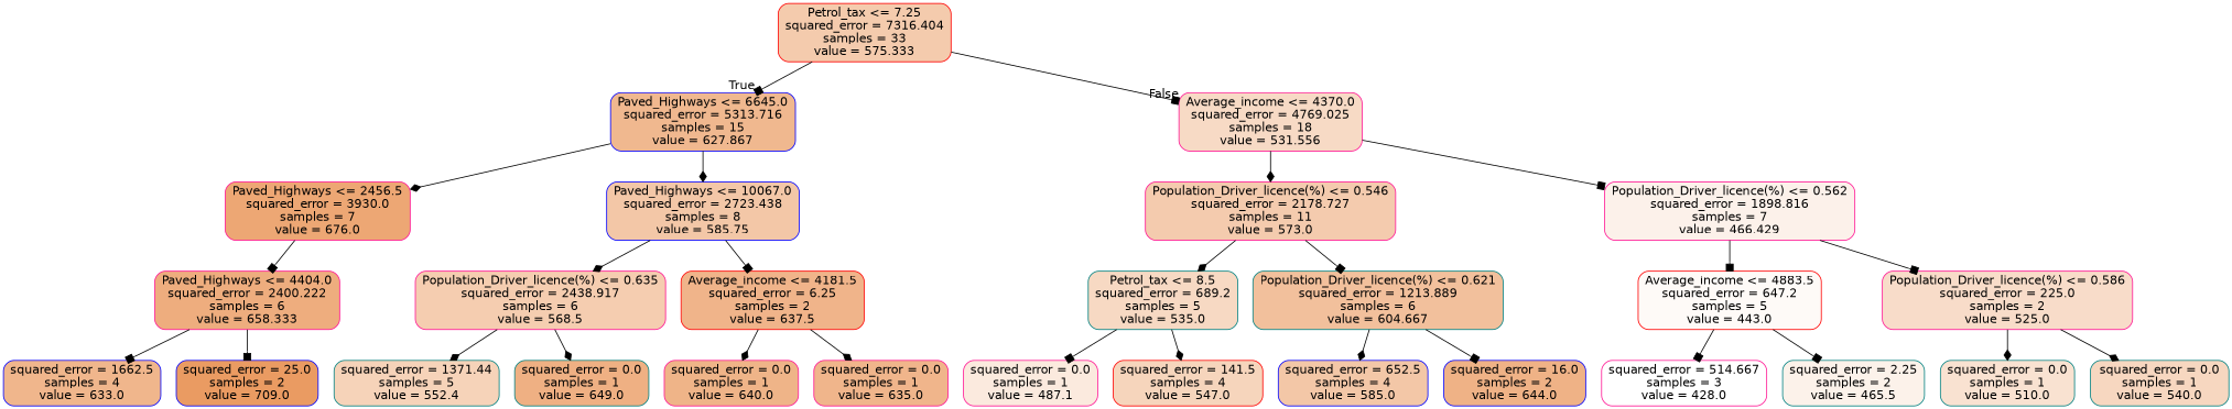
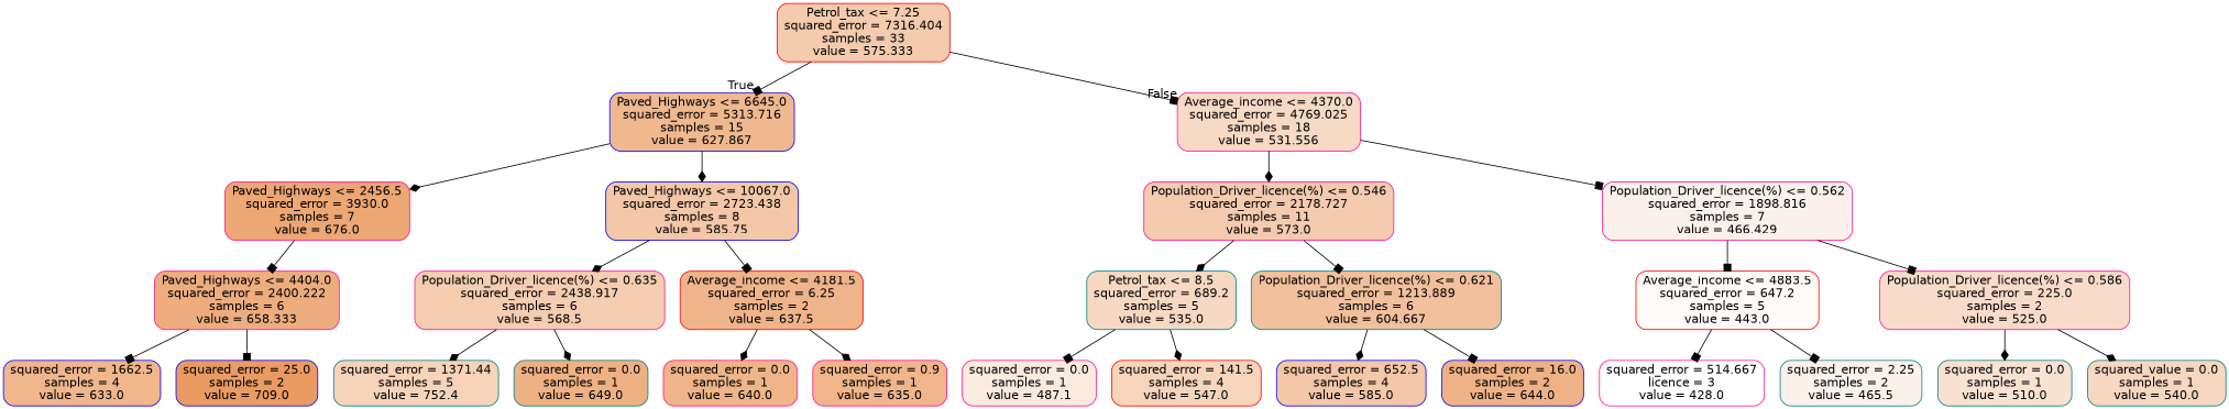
  digraph {
    node [color=deeppink fillcolor="#f3c7a7" fontname=helvetica shape=box style="filled, rounded"]
    edge [arrowhead=box fontname=helvetica]
    n1 [color=red fillcolor="#f4cbad" label="Petrol_tax <= 7.25\nsquared_error = 7316.404\nsamples = 33\nvalue = 575.333"]
    n2 [color=blue fillcolor="#f0b88f" label="Paved_Highways <= 6645.0\nsquared_error = 5313.716\nsamples = 15\nvalue = 627.867"]
    n3 [fillcolor="#f7dac5" label="Average_income <= 4370.0\nsquared_error = 4769.025\nsamples = 18\nvalue = 531.556"]
    n4 [fillcolor="#eda774" label="Paved_Highways <= 2456.5\nsquared_error = 3930.0\nsamples = 7\nvalue = 676.0"]
    n5 [color=blue label="Paved_Highways <= 10067.0\nsquared_error = 2723.438\nsamples = 8\nvalue = 585.75"]
    n6 [fillcolor="#f4cbae" label="Population_Driver_licence(%) <= 0.546\nsquared_error = 2178.727\nsamples = 11\nvalue = 573.0"]
    n7 [fillcolor="#fcf1ea" label="Population_Driver_licence(%) <= 0.562\nsquared_error = 1898.816\nsamples = 7\nvalue = 466.429"]
    n8 [fillcolor="#eead7e" label="Paved_Highways <= 4404.0\nsquared_error = 2400.222\nsamples = 6\nvalue = 658.333"]
    n9 [fillcolor="#f5cdb0" label="Population_Driver_licence(%) <= 0.635\nsquared_error = 2438.917\nsamples = 6\nvalue = 568.5"]
    n10 [color=red fillcolor="#f0b48a" label="Average_income <= 4181.5\nsquared_error = 6.25\nsamples = 2\nvalue = 637.5"]
    n11 [color=blue fillcolor="#f0b68c" label="squared_error = 1662.5\nsamples = 4\nvalue = 633.0"]
    n12 [color=blue fillcolor="#ea9b62" label="squared_error = 25.0\nsamples = 2\nvalue = 709.0"]
-   n13 [color=teal fillcolor="#f6d3b9" label="squared_error = 1371.44\nsamples = 5\nvalue = 552.4"]
+   n13 [color=teal fillcolor="#f6d3b9" label="squared_error = 1371.44\nsamples = 5\nvalue = 752.4"]
    n14 [color=teal fillcolor="#efb083" label="squared_error = 0.0\nsamples = 1\nvalue = 649.0"]
    n15 [fillcolor="#efb488" label="squared_error = 0.0\nsamples = 1\nvalue = 640.0"]
-   n16 [fillcolor="#f0b58b" label="squared_error = 0.0\nsamples = 1\nvalue = 635.0"]
+   n16 [fillcolor="#f0b58b" label="squared_error = 0.9\nsamples = 1\nvalue = 635.0"]
    n17 [color=teal fillcolor="#f7d9c3" label="Petrol_tax <= 8.5\nsquared_error = 689.2\nsamples = 5\nvalue = 535.0"]
    n18 [color=teal fillcolor="#f2c09c" label="Population_Driver_licence(%) <= 0.621\nsquared_error = 1213.889\nsamples = 6\nvalue = 604.667"]
    n19 [color=red fillcolor="#fefaf7" label="Average_income <= 4883.5\nsquared_error = 647.2\nsamples = 5\nvalue = 443.0"]
    n20 [fillcolor="#f8dcc9" label="Population_Driver_licence(%) <= 0.586\nsquared_error = 225.0\nsamples = 2\nvalue = 525.0"]
    n21 [fillcolor="#fbeade" label="squared_error = 0.0\nsamples = 1\nvalue = 487.1"]
    n22 [color=red fillcolor="#f6d5bc" label="squared_error = 141.5\nsamples = 4\nvalue = 547.0"]
    n23 [color=blue label="squared_error = 652.5\nsamples = 4\nvalue = 585.0"]
    n24 [color=blue fillcolor="#efb286" label="squared_error = 16.0\nsamples = 2\nvalue = 644.0"]
-   n25 [fillcolor="#ffffff" label="squared_error = 514.667\nsamples = 3\nvalue = 428.0"]
+   n25 [fillcolor="#ffffff" label="squared_error = 514.667\nlicence = 3\nvalue = 428.0"]
    n26 [color=teal fillcolor="#fcf2ea" label="squared_error = 2.25\nsamples = 2\nvalue = 465.5"]
    n27 [color=teal fillcolor="#f9e2d1" label="squared_error = 0.0\nsamples = 1\nvalue = 510.0"]
-   n28 [color=teal fillcolor="#f7d7c0" label="squared_error = 0.0\nsamples = 1\nvalue = 540.0"]
+   n28 [color=teal fillcolor="#f7d7c0" label="squared_value = 0.0\nsamples = 1\nvalue = 540.0"]
    n1 -> n2 [headlabel=True labelangle=45 labeldistance=2.5]
    n1 -> n3 [headlabel=False labelangle=-45 labeldistance=2.5]
    n2 -> n4 [arrowhead=diamond]
    n2 -> n5 [arrowhead=diamond]
    n3 -> n6 [arrowhead=diamond]
    n3 -> n7
    n4 -> n8
    n5 -> n9 [arrowhead=diamond]
    n5 -> n10
    n6 -> n17 [arrowhead=diamond]
    n6 -> n18
    n7 -> n19
    n7 -> n20
    n8 -> n11
    n8 -> n12
    n9 -> n13 [arrowhead=diamond]
    n9 -> n14 [arrowhead=diamond]
    n10 -> n15 [arrowhead=diamond]
    n10 -> n16 [arrowhead=diamond]
    n17 -> n21
    n17 -> n22 [arrowhead=diamond]
    n18 -> n23 [arrowhead=diamond]
    n18 -> n24
    n19 -> n25
    n19 -> n26
    n20 -> n27 [arrowhead=diamond]
    n20 -> n28 [arrowhead=diamond]
  }
